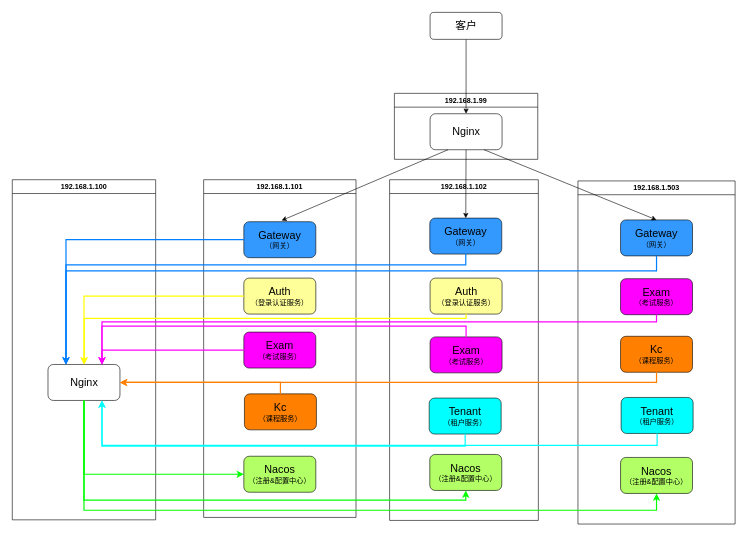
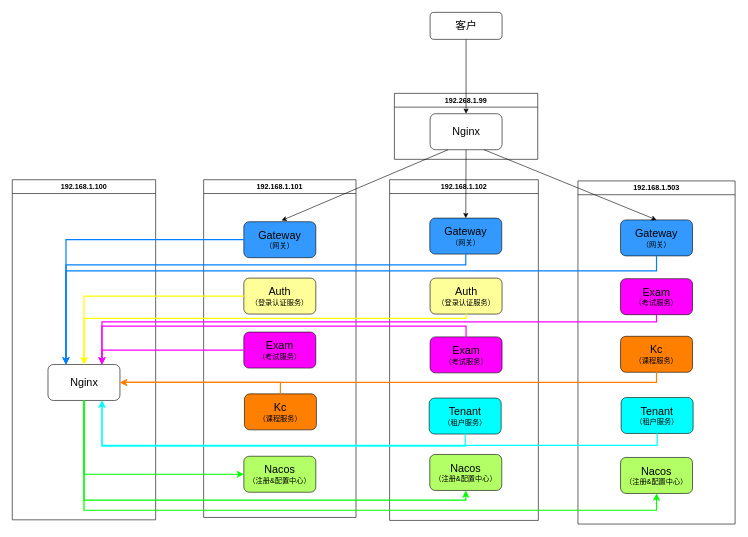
  <mxCell id="0" />
  <mxCell id="1" parent="0" />
  <mxCell id="2" value="192.168.1.101" style="swimlane;whiteSpace=wrap;html=1;" parent="1" vertex="1"><mxGeometry x="339" y="299" width="254" height="563" as="geometry" /></mxCell>
  <mxCell id="3" value="&lt;font style=&quot;font-size: 18px;&quot;&gt;Auth&lt;/font&gt;&lt;br&gt;（登录认证服务）" style="rounded=1;whiteSpace=wrap;html=1;fillColor=#FFFF99;" parent="2" vertex="1"><mxGeometry x="67" y="164" width="120" height="60" as="geometry" /></mxCell>
  <mxCell id="4" value="&lt;span style=&quot;font-size: 18px;&quot;&gt;Exam&lt;/span&gt;&lt;br&gt;（考试服务）" style="rounded=1;whiteSpace=wrap;html=1;fillColor=#FF00FF;" parent="2" vertex="1"><mxGeometry x="67" y="254" width="120" height="60" as="geometry" /></mxCell>
  <mxCell id="5" value="&lt;font style=&quot;font-size: 18px;&quot;&gt;Gateway&lt;/font&gt;&lt;br&gt;（网关）" style="rounded=1;whiteSpace=wrap;html=1;fillColor=#3399FF;" parent="2" vertex="1"><mxGeometry x="67" y="70" width="120" height="60" as="geometry" /></mxCell>
  <mxCell id="6" value="&lt;font style=&quot;font-size: 18px;&quot;&gt;Nacos&lt;/font&gt;&lt;br&gt;（注册&amp;amp;配置中心）" style="rounded=1;whiteSpace=wrap;html=1;fillColor=#B3FF66;" parent="2" vertex="1"><mxGeometry x="67" y="461" width="120" height="60" as="geometry" /></mxCell>
  <mxCell id="7" value="192.168.1.102" style="swimlane;whiteSpace=wrap;html=1;" parent="1" vertex="1"><mxGeometry x="649" y="299" width="248" height="568" as="geometry" /></mxCell>
  <mxCell id="8" value="&lt;font style=&quot;font-size: 18px;&quot;&gt;Gateway&lt;/font&gt;&lt;br&gt;（网关）" style="rounded=1;whiteSpace=wrap;html=1;fillColor=#3399FF;" parent="7" vertex="1"><mxGeometry x="67" y="64" width="120" height="60" as="geometry" /></mxCell>
  <mxCell id="9" value="&lt;font style=&quot;font-size: 18px;&quot;&gt;Auth&lt;/font&gt;&lt;br&gt;（登录认证服务）" style="rounded=1;whiteSpace=wrap;html=1;fillColor=#FFFF99;" parent="7" vertex="1"><mxGeometry x="67.5" y="164" width="120" height="60" as="geometry" /></mxCell>
  <mxCell id="10" value="&lt;span style=&quot;font-size: 18px;&quot;&gt;Exam&lt;/span&gt;&lt;br&gt;（考试服务）" style="rounded=1;whiteSpace=wrap;html=1;fillColor=#FF00FF;" parent="7" vertex="1"><mxGeometry x="67.5" y="262" width="120" height="60" as="geometry" /></mxCell>
  <mxCell id="11" value="&lt;font style=&quot;font-size: 18px;&quot;&gt;Nacos&lt;/font&gt;&lt;br&gt;（注册&amp;amp;配置中心）" style="rounded=1;whiteSpace=wrap;html=1;fillColor=#B3FF66;" parent="7" vertex="1"><mxGeometry x="67" y="458" width="120" height="60" as="geometry" /></mxCell>
  <mxCell id="12" value="&lt;span style=&quot;font-size: 18px;&quot;&gt;Kc&lt;/span&gt;&lt;br&gt;（课程服务）" style="rounded=1;whiteSpace=wrap;html=1;fillColor=#FF8000;" parent="7" vertex="1"><mxGeometry x="-242" y="357" width="120" height="60" as="geometry" /></mxCell>
  <mxCell id="13" value="&lt;span style=&quot;font-size: 18px;&quot;&gt;Tenant&lt;/span&gt;&lt;br&gt;（租户服务）" style="rounded=1;whiteSpace=wrap;html=1;fillColor=#00FFFF;" parent="7" vertex="1"><mxGeometry x="66" y="364" width="120" height="60" as="geometry" /></mxCell>
  <mxCell id="14" value="&lt;font style=&quot;font-size: 18px;&quot;&gt;Tenant&lt;/font&gt;&lt;br style=&quot;border-color: var(--border-color);&quot;&gt;（租户服务）" style="rounded=1;whiteSpace=wrap;html=1;fillColor=#00FFFF;" parent="7" vertex="1"><mxGeometry x="386" y="363" width="120" height="60" as="geometry" /></mxCell>
  <mxCell id="15" value="192.168.1.503" style="swimlane;whiteSpace=wrap;html=1;" parent="1" vertex="1"><mxGeometry x="963" y="301" width="262" height="572" as="geometry" /></mxCell>
  <mxCell id="16" value="&lt;font style=&quot;font-size: 18px;&quot;&gt;Gateway&lt;/font&gt;&lt;br&gt;（网关）" style="rounded=1;whiteSpace=wrap;html=1;fillColor=#3399FF;" parent="15" vertex="1"><mxGeometry x="71" y="65" width="120" height="60" as="geometry" /></mxCell>
  <mxCell id="17" value="&lt;font style=&quot;font-size: 18px;&quot;&gt;Nacos&lt;/font&gt;&lt;br&gt;（注册&amp;amp;配置中心）" style="rounded=1;whiteSpace=wrap;html=1;fillColor=#B3FF66;" parent="15" vertex="1"><mxGeometry x="71" y="461" width="120" height="60" as="geometry" /></mxCell>
  <mxCell id="18" value="&lt;font style=&quot;font-size: 18px;&quot;&gt;Exam&lt;/font&gt;&lt;br style=&quot;border-color: var(--border-color);&quot;&gt;（考试服务）" style="rounded=1;whiteSpace=wrap;html=1;fillColor=#FF00FF;" parent="15" vertex="1"><mxGeometry x="71" y="163" width="120" height="60" as="geometry" /></mxCell>
  <mxCell id="19" value="&lt;span style=&quot;font-size: 18px;&quot;&gt;Kc&lt;/span&gt;&lt;br&gt;（课程服务）" style="rounded=1;whiteSpace=wrap;html=1;fillColor=#FF8000;" parent="15" vertex="1"><mxGeometry x="71" y="259" width="120" height="60" as="geometry" /></mxCell>
- <mxCell id="20" value="192.168.1.99" style="swimlane;whiteSpace=wrap;html=1;" parent="1" vertex="1"><mxGeometry x="657" y="155" width="239" height="110" as="geometry" /></mxCell>
+ <mxCell id="20" value="192.268.1.99" style="swimlane;whiteSpace=wrap;html=1;" parent="1" vertex="1"><mxGeometry x="657" y="155" width="239" height="110" as="geometry" /></mxCell>
  <mxCell id="21" value="&lt;font style=&quot;font-size: 18px;&quot;&gt;Nginx&lt;/font&gt;" style="rounded=1;whiteSpace=wrap;html=1;fillColor=#FFFFFF;" parent="20" vertex="1"><mxGeometry x="59.5" y="34" width="120" height="60" as="geometry" /></mxCell>
  <mxCell id="22" value="" style="endArrow=classic;html=1;rounded=0;exitX=0.5;exitY=1;exitDx=0;exitDy=0;entryX=0.5;entryY=0;entryDx=0;entryDy=0;" parent="1" source="21" target="8" edge="1"><mxGeometry width="50" height="50" relative="1" as="geometry"><mxPoint x="846" y="296" as="sourcePoint" /><mxPoint x="896" y="246" as="targetPoint" /></mxGeometry></mxCell>
  <mxCell id="23" value="" style="endArrow=classic;html=1;rounded=0;exitX=0.75;exitY=1;exitDx=0;exitDy=0;entryX=0.5;entryY=0;entryDx=0;entryDy=0;" parent="1" source="21" target="16" edge="1"><mxGeometry width="50" height="50" relative="1" as="geometry"><mxPoint x="856" y="306" as="sourcePoint" /><mxPoint x="906" y="256" as="targetPoint" /></mxGeometry></mxCell>
  <mxCell id="24" value="" style="endArrow=classic;html=1;rounded=0;exitX=0.25;exitY=1;exitDx=0;exitDy=0;" parent="1" source="21" edge="1"><mxGeometry width="50" height="50" relative="1" as="geometry"><mxPoint x="866" y="316" as="sourcePoint" /><mxPoint x="469" y="367" as="targetPoint" /></mxGeometry></mxCell>
  <mxCell id="25" style="edgeStyle=orthogonalEdgeStyle;rounded=0;orthogonalLoop=1;jettySize=auto;html=1;exitX=0.5;exitY=1;exitDx=0;exitDy=0;" parent="1" source="26" target="21" edge="1"><mxGeometry relative="1" as="geometry" /></mxCell>
  <mxCell id="26" value="&lt;span style=&quot;font-size: 18px;&quot;&gt;客户&lt;br&gt;&lt;/span&gt;" style="rounded=1;whiteSpace=wrap;html=1;fillColor=#FFFFFF;" parent="1" vertex="1"><mxGeometry x="716.5" y="20" width="120" height="45" as="geometry" /></mxCell>
  <mxCell id="27" value="192.168.1.100" style="swimlane;whiteSpace=wrap;html=1;" parent="1" vertex="1"><mxGeometry x="20" y="299" width="239" height="567" as="geometry" /></mxCell>
  <mxCell id="28" value="&lt;font style=&quot;font-size: 18px;&quot;&gt;Nginx&lt;/font&gt;" style="rounded=1;whiteSpace=wrap;html=1;fillColor=#FFFFFF;" parent="27" vertex="1"><mxGeometry x="59.5" y="308" width="120" height="60" as="geometry" /></mxCell>
  <mxCell id="29" style="edgeStyle=orthogonalEdgeStyle;rounded=0;orthogonalLoop=1;jettySize=auto;html=1;exitX=0;exitY=0.5;exitDx=0;exitDy=0;entryX=0.25;entryY=0;entryDx=0;entryDy=0;strokeWidth=2;strokeColor=#007FFF;" parent="1" source="5" target="28" edge="1"><mxGeometry relative="1" as="geometry" /></mxCell>
  <mxCell id="30" style="edgeStyle=orthogonalEdgeStyle;rounded=0;orthogonalLoop=1;jettySize=auto;html=1;exitX=0.5;exitY=1;exitDx=0;exitDy=0;entryX=0.25;entryY=0;entryDx=0;entryDy=0;strokeWidth=2;strokeColor=#007FFF;" parent="1" source="8" target="28" edge="1"><mxGeometry relative="1" as="geometry"><Array as="points"><mxPoint x="776" y="441" /><mxPoint x="110" y="441" /></Array></mxGeometry></mxCell>
  <mxCell id="31" style="edgeStyle=orthogonalEdgeStyle;rounded=0;orthogonalLoop=1;jettySize=auto;html=1;exitX=0.5;exitY=1;exitDx=0;exitDy=0;entryX=0.25;entryY=0;entryDx=0;entryDy=0;strokeWidth=2;strokeColor=#007FFF;" parent="1" source="16" target="28" edge="1"><mxGeometry relative="1" as="geometry"><Array as="points"><mxPoint x="1094" y="451" /><mxPoint x="110" y="451" /></Array></mxGeometry></mxCell>
  <mxCell id="32" style="edgeStyle=orthogonalEdgeStyle;rounded=0;orthogonalLoop=1;jettySize=auto;html=1;exitX=0;exitY=0.5;exitDx=0;exitDy=0;strokeWidth=2;strokeColor=#FFFF00;" parent="1" source="3" target="28" edge="1"><mxGeometry relative="1" as="geometry" /></mxCell>
  <mxCell id="33" style="edgeStyle=orthogonalEdgeStyle;rounded=0;orthogonalLoop=1;jettySize=auto;html=1;exitX=0.5;exitY=1;exitDx=0;exitDy=0;strokeWidth=2;strokeColor=#FFFF00;" parent="1" source="9" target="28" edge="1"><mxGeometry relative="1" as="geometry"><Array as="points"><mxPoint x="776" y="530" /><mxPoint x="140" y="530" /></Array></mxGeometry></mxCell>
  <mxCell id="34" style="edgeStyle=orthogonalEdgeStyle;rounded=0;orthogonalLoop=1;jettySize=auto;html=1;entryX=0.75;entryY=0;entryDx=0;entryDy=0;strokeWidth=2;strokeColor=#FF00FF;" parent="1" source="4" target="28" edge="1"><mxGeometry relative="1" as="geometry" /></mxCell>
  <mxCell id="35" style="edgeStyle=orthogonalEdgeStyle;rounded=0;orthogonalLoop=1;jettySize=auto;html=1;exitX=0.5;exitY=0;exitDx=0;exitDy=0;entryX=0.75;entryY=0;entryDx=0;entryDy=0;strokeWidth=2;strokeColor=#FF00FF;" parent="1" source="10" target="28" edge="1"><mxGeometry relative="1" as="geometry"><Array as="points"><mxPoint x="776" y="543" /><mxPoint x="170" y="543" /></Array></mxGeometry></mxCell>
  <mxCell id="36" style="edgeStyle=orthogonalEdgeStyle;rounded=0;orthogonalLoop=1;jettySize=auto;html=1;exitX=0.5;exitY=1;exitDx=0;exitDy=0;entryX=0.75;entryY=0;entryDx=0;entryDy=0;strokeWidth=2;strokeColor=#FF00FF;" parent="1" source="18" target="28" edge="1"><mxGeometry relative="1" as="geometry"><Array as="points"><mxPoint x="1094" y="536" /><mxPoint x="170" y="536" /></Array></mxGeometry></mxCell>
  <mxCell id="37" style="edgeStyle=orthogonalEdgeStyle;rounded=0;orthogonalLoop=1;jettySize=auto;html=1;exitX=0.5;exitY=1;exitDx=0;exitDy=0;entryX=1;entryY=0.5;entryDx=0;entryDy=0;strokeWidth=2;strokeColor=#FF8000;" parent="1" source="19" target="28" edge="1"><mxGeometry relative="1" as="geometry"><Array as="points"><mxPoint x="1094" y="637" /></Array></mxGeometry></mxCell>
  <mxCell id="38" style="edgeStyle=orthogonalEdgeStyle;rounded=0;orthogonalLoop=1;jettySize=auto;html=1;exitX=0.5;exitY=0;exitDx=0;exitDy=0;entryX=1;entryY=0.5;entryDx=0;entryDy=0;strokeWidth=2;strokeColor=#FF8000;" parent="1" source="12" target="28" edge="1"><mxGeometry relative="1" as="geometry"><Array as="points"><mxPoint x="467" y="637" /></Array></mxGeometry></mxCell>
  <mxCell id="39" style="edgeStyle=orthogonalEdgeStyle;rounded=0;orthogonalLoop=1;jettySize=auto;html=1;exitX=0.5;exitY=1;exitDx=0;exitDy=0;entryX=0;entryY=0.5;entryDx=0;entryDy=0;strokeWidth=2;strokeColor=#00FF00;" parent="1" source="28" target="6" edge="1"><mxGeometry relative="1" as="geometry" /></mxCell>
  <mxCell id="40" style="edgeStyle=orthogonalEdgeStyle;rounded=0;orthogonalLoop=1;jettySize=auto;html=1;exitX=0.5;exitY=1;exitDx=0;exitDy=0;entryX=0.5;entryY=1;entryDx=0;entryDy=0;strokeWidth=2;strokeColor=#00FF00;" parent="1" source="28" target="11" edge="1"><mxGeometry relative="1" as="geometry"><Array as="points"><mxPoint x="140" y="833" /><mxPoint x="776" y="833" /></Array></mxGeometry></mxCell>
  <mxCell id="41" style="edgeStyle=orthogonalEdgeStyle;rounded=0;orthogonalLoop=1;jettySize=auto;html=1;exitX=0.5;exitY=1;exitDx=0;exitDy=0;entryX=0.5;entryY=1;entryDx=0;entryDy=0;strokeWidth=2;strokeColor=#00FF00;" parent="1" source="28" target="17" edge="1"><mxGeometry relative="1" as="geometry"><Array as="points"><mxPoint x="140" y="850" /><mxPoint x="1094" y="850" /></Array></mxGeometry></mxCell>
  <mxCell id="42" style="edgeStyle=orthogonalEdgeStyle;rounded=0;orthogonalLoop=1;jettySize=auto;html=1;exitX=0.5;exitY=1;exitDx=0;exitDy=0;entryX=0.75;entryY=1;entryDx=0;entryDy=0;strokeWidth=2;strokeColor=#00FFFF;" parent="1" source="13" target="28" edge="1"><mxGeometry relative="1" as="geometry" /></mxCell>
  <mxCell id="43" style="edgeStyle=orthogonalEdgeStyle;rounded=0;orthogonalLoop=1;jettySize=auto;html=1;exitX=0.5;exitY=1;exitDx=0;exitDy=0;entryX=0.75;entryY=1;entryDx=0;entryDy=0;strokeWidth=2;strokeColor=#00FFFF;" parent="1" source="14" target="28" edge="1"><mxGeometry relative="1" as="geometry" /></mxCell>
